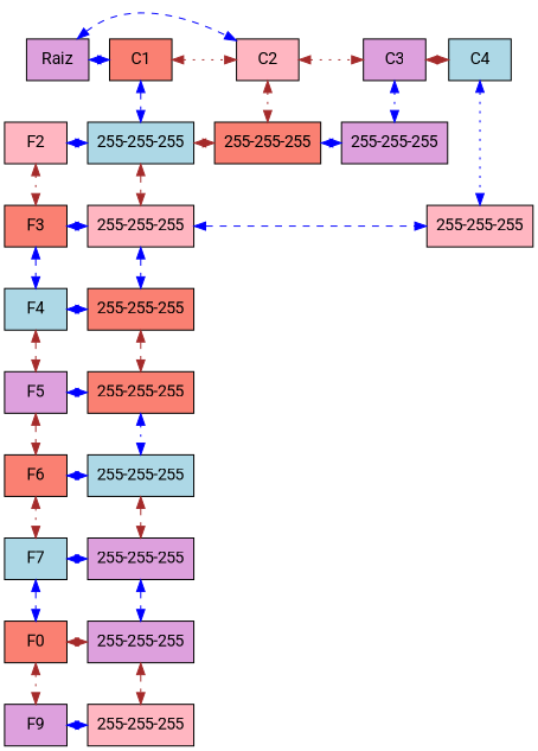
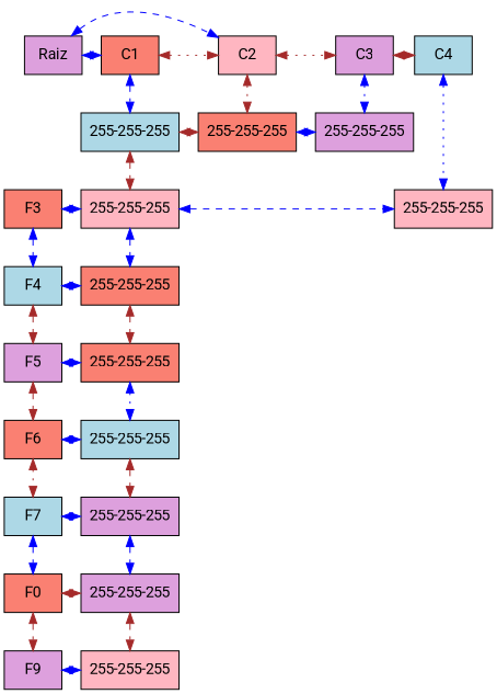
  digraph {
    fontname=Roboto
    rankdir=UD
    node [fillcolor=plum fontname=Roboto group=0 shape=box style=filled]
    edge [color=blue dir=both fontname=Roboto style=dashed]
    n1 [label=Raiz rankdir=LR]
    n2 [fillcolor=salmon group=2 label=C1 rankdir=LR]
    n3 [fillcolor=lightpink group=3 label=C2 rankdir=LR]
    n4 [group=4 label=C3 rankdir=LR]
    n5 [fillcolor=lightblue group=5 label=C4 rankdir=LR]
-   n6 [fillcolor=lightpink label=F2]
    n7 [fillcolor=lightblue group=2 label="255-255-255"]
    n8 [fillcolor=salmon group=3 label="255-255-255"]
    n9 [group=4 label="255-255-255"]
    n10 [fillcolor=salmon label=F3]
    n11 [fillcolor=lightpink group=2 label="255-255-255"]
    n12 [fillcolor=lightpink group=5 label="255-255-255"]
    n13 [fillcolor=lightblue label=F4]
    n14 [fillcolor=salmon group=2 label="255-255-255"]
    n15 [label=F5]
    n16 [fillcolor=salmon group=2 label="255-255-255"]
    n17 [fillcolor=salmon label=F6]
    n18 [fillcolor=lightblue group=2 label="255-255-255"]
    n19 [fillcolor=lightblue label=F7]
    n20 [group=2 label="255-255-255"]
    n21 [fillcolor=salmon label=F0]
    n22 [group=2 label="255-255-255"]
    n23 [label=F9]
    n24 [fillcolor=lightpink group=2 label="255-255-255"]
    subgraph sub_1 {
      rank=min
      n1
      n2
      n3
      n4
      n5
    }
    subgraph sub_2 {
      rank=same
      n1
      n2
      n3
      n4
      n5
    }
    subgraph sub_3 {
      rank=same
-     n6
      n7
      n8
      n9
    }
    subgraph sub_4 {
      rank=same
      n10
      n11
      n12
    }
    subgraph sub_5 {
      rank=same
      n13
      n14
    }
    subgraph sub_6 {
      rank=same
      n15
      n16
    }
    subgraph sub_7 {
      rank=same
      n17
      n18
    }
    subgraph sub_8 {
      rank=same
      n19
      n20
    }
    subgraph sub_9 {
      rank=same
      n21
      n22
    }
    subgraph sub_10 {
      rank=same
      n23
      n24
    }
    n1 -> n2
    n1 -> n3
    n2 -> n3 [color=brown style=dotted]
    n2 -> n7
    n3 -> n4 [color=brown style=dotted]
    n3 -> n8 [color=brown style=dotted]
    n4 -> n5 [color=brown style=dotted]
    n4 -> n9 [style=dotted]
    n5 -> n12 [style=dotted]
-   n6 -> n7
-   n6 -> n10 [color=brown style=dotted]
    n7 -> n8 [color=brown]
    n7 -> n11 [color=brown]
    n8 -> n9 [style=dotted]
    n10 -> n11
    n10 -> n13
    n11 -> n12
    n11 -> n14
    n13 -> n14
    n13 -> n15 [color=brown]
    n14 -> n16 [color=brown]
    n15 -> n16 [style=dotted]
    n15 -> n17 [color=brown]
    n16 -> n18 [style=dotted]
    n17 -> n18 [style=dotted]
    n17 -> n19 [color=brown style=dotted]
    n18 -> n20 [color=brown]
    n19 -> n20 [style=dotted]
    n19 -> n21
    n20 -> n22
    n21 -> n22 [color=brown]
-   n21 -> n23 [color=brown style=dotted]
+   n21 -> n23 [color=brown]
    n22 -> n24 [color=brown]
    n23 -> n24 [style=dotted]
  }
